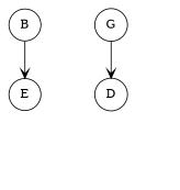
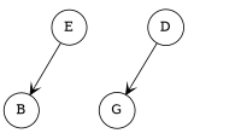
  digraph {
    nodesep=0.1
    node [shape=circle]
    edge [arrowhead=vee]
    E [group=E]
    B
    _A [group=A style=invis width=0]
    _E [group=E style=invis width=0]
    D [group=D]
    G
    _D [group=D style=invis width=0]
    _C [group=C style=invis width=0]
    E -> _E [style=invis]
-   B -> E
-   G -> D
+   E -> B
+   D -> G
    D -> _D [style=invis]
  }
